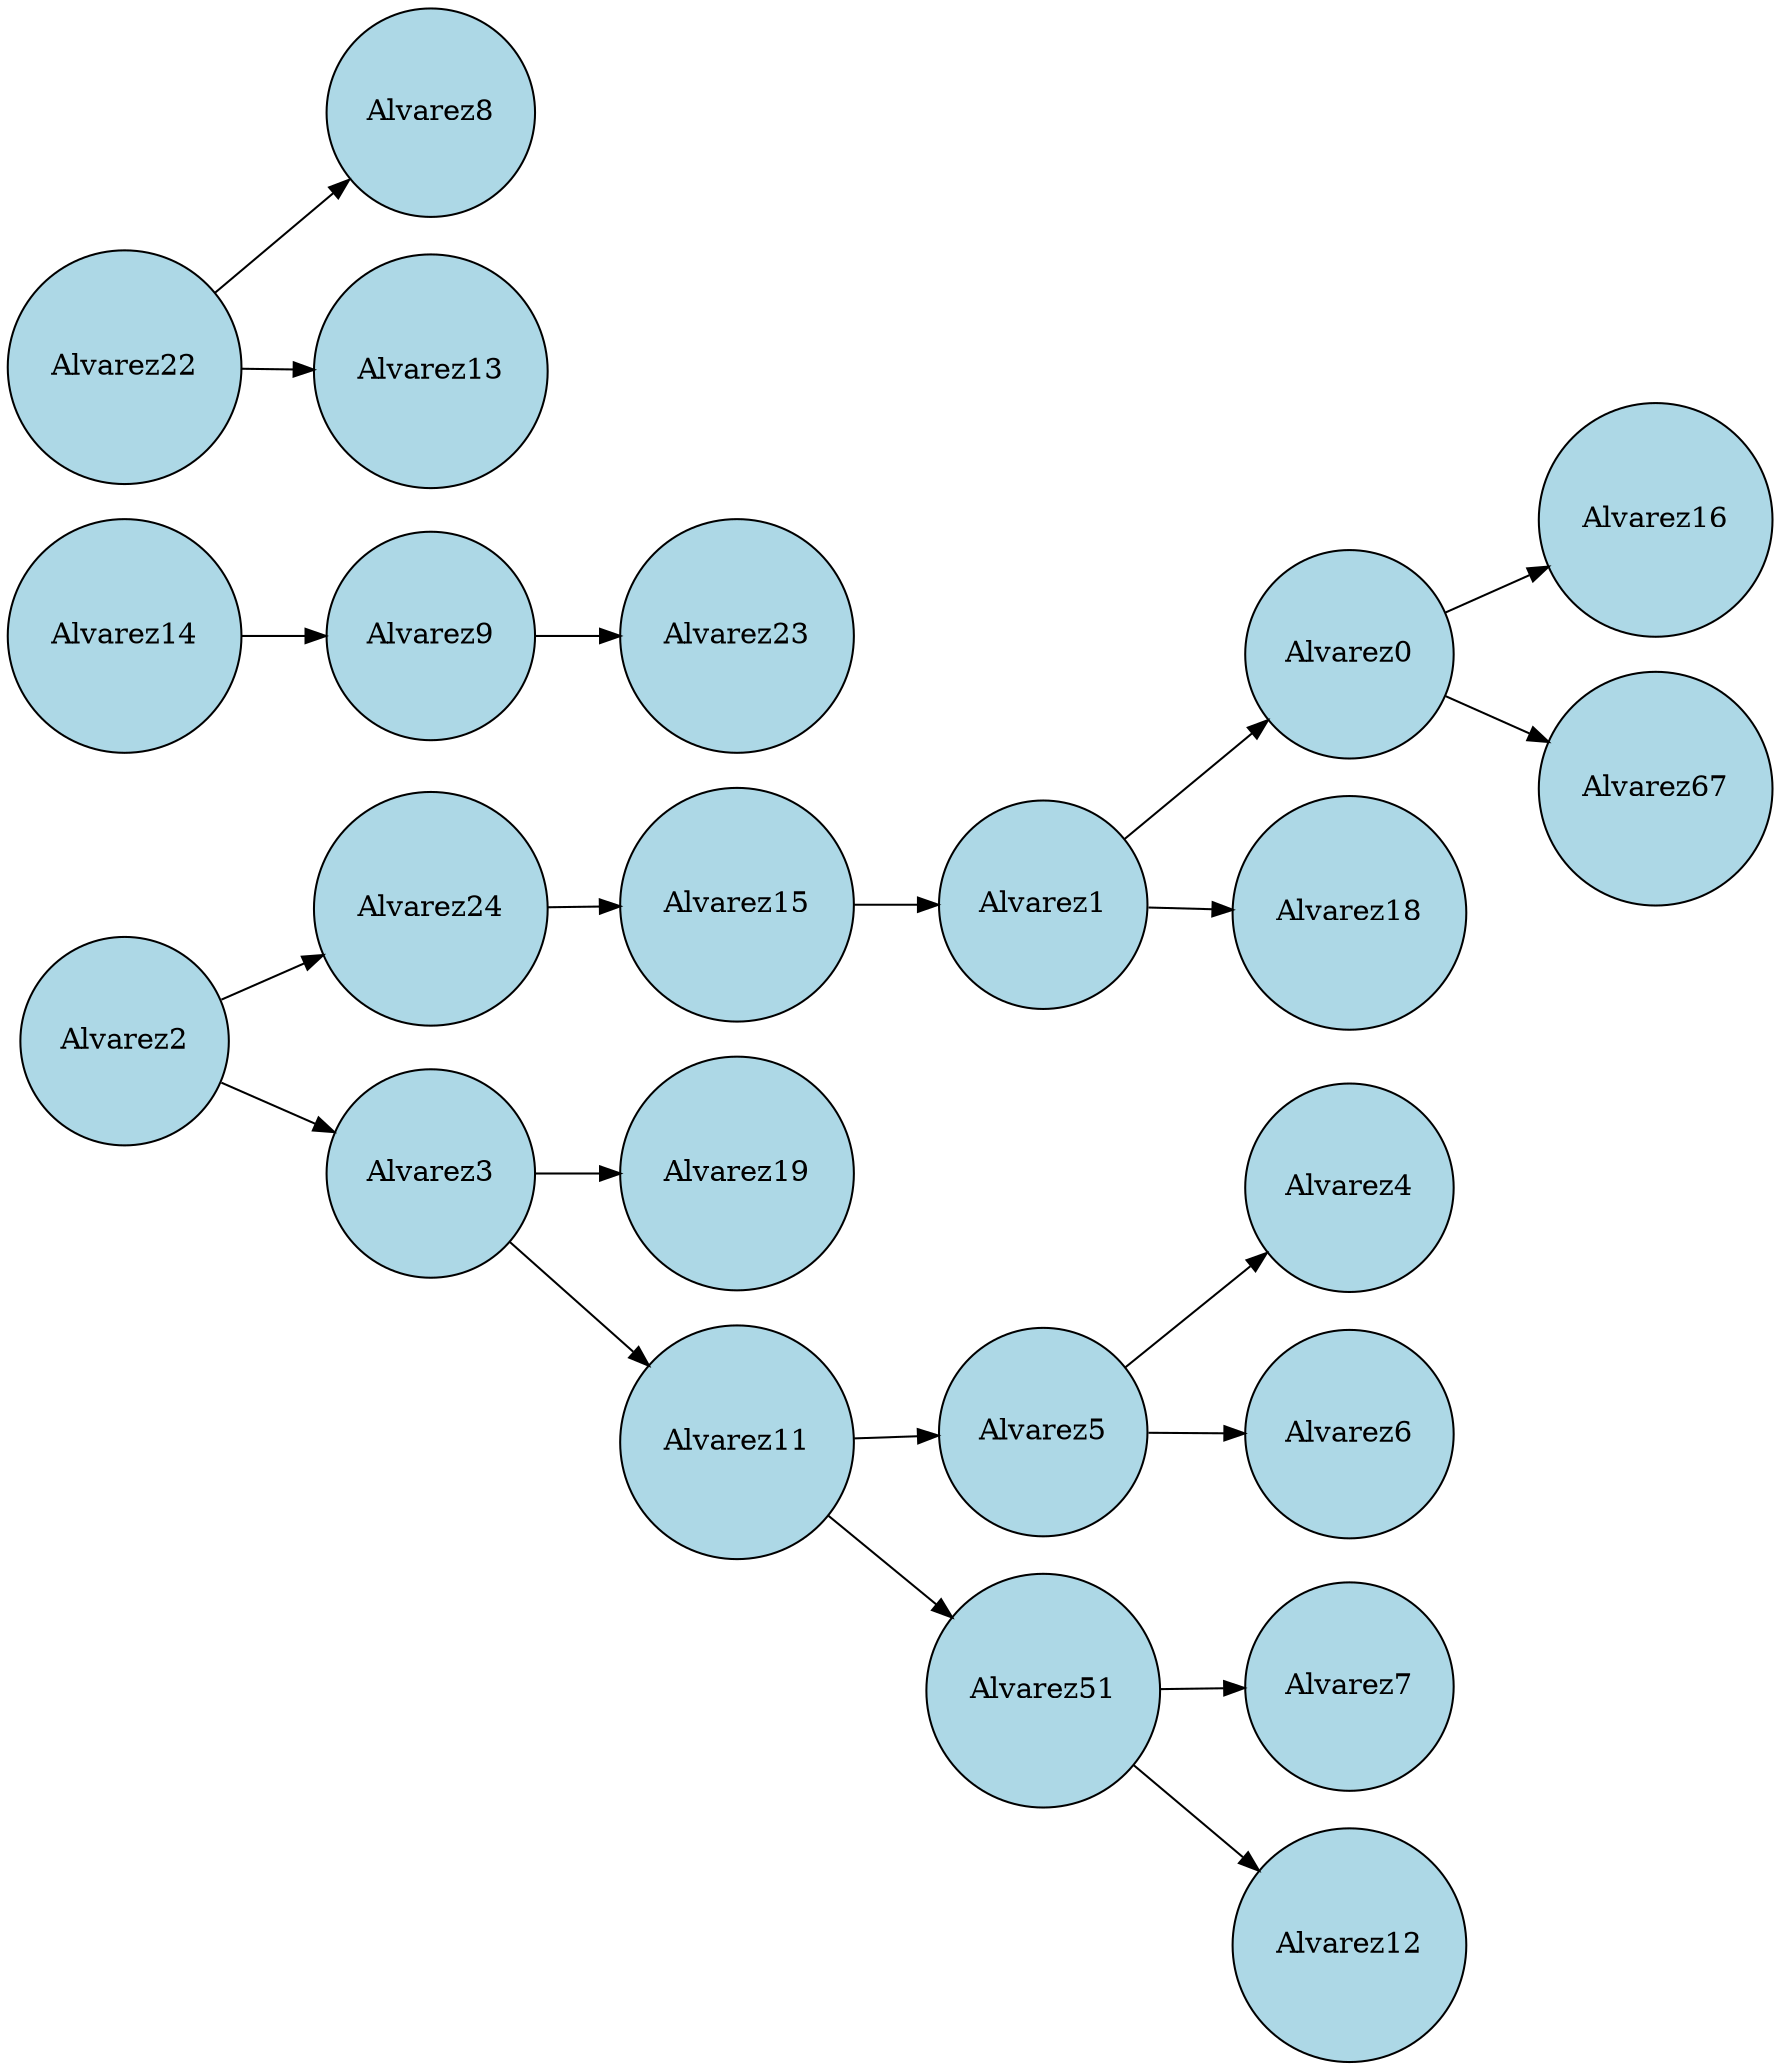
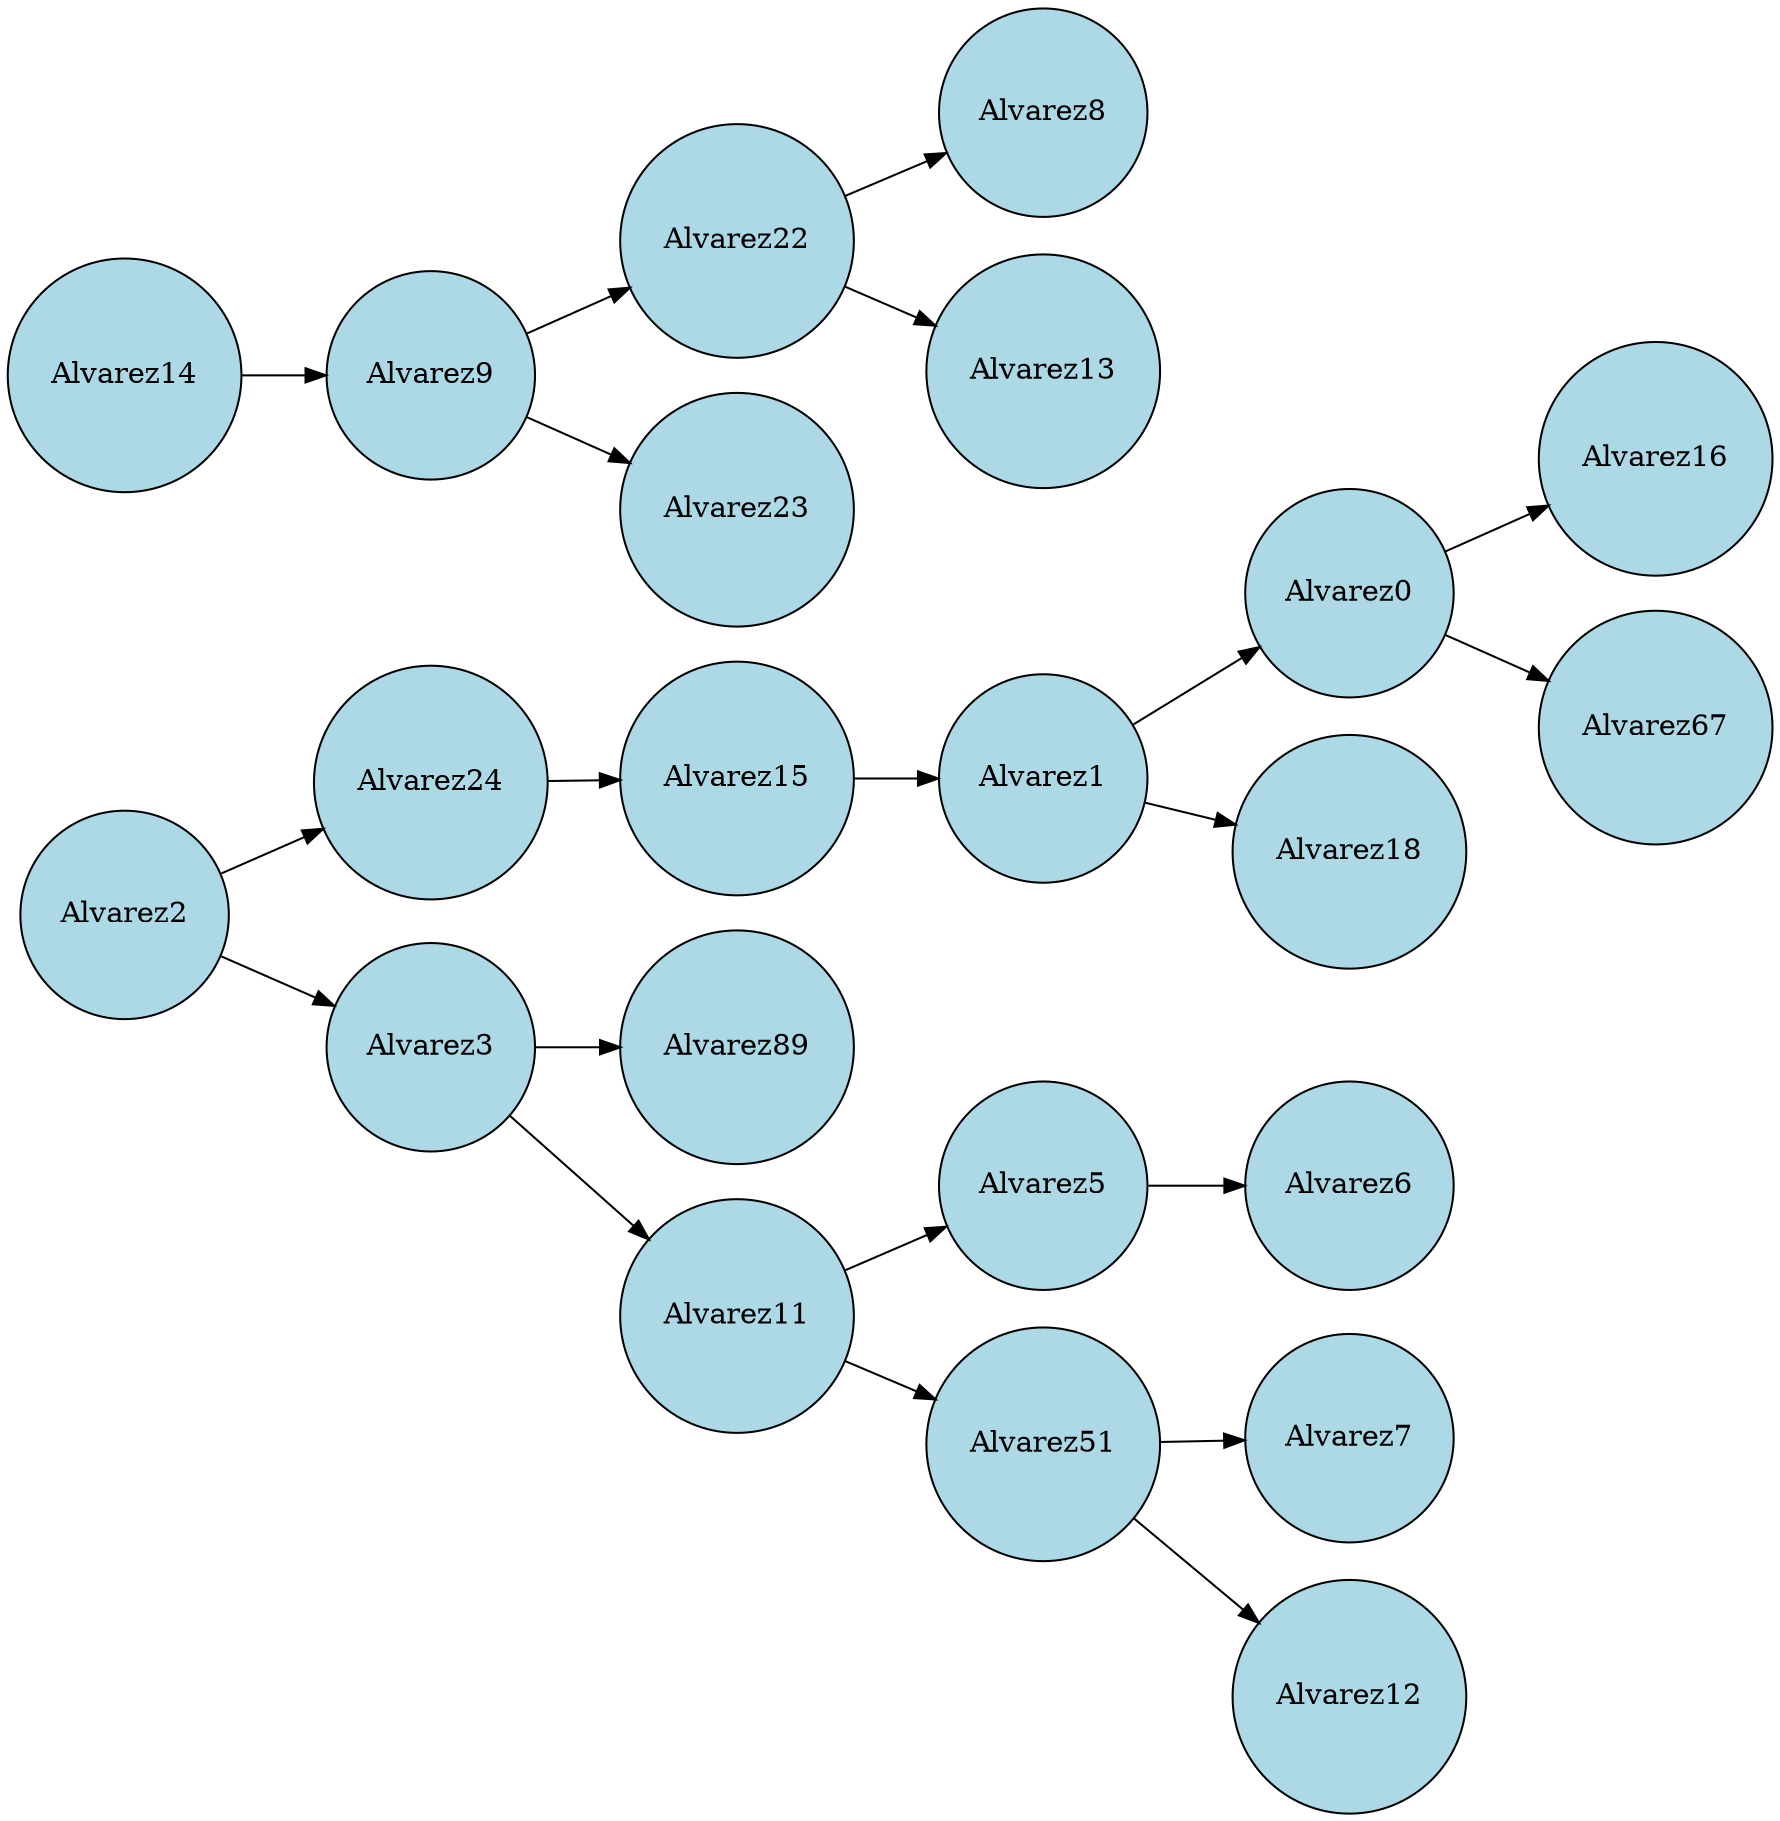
  digraph {
    rankdir=LR
    node [fillcolor=lightblue fontcolor=black shape=circle style=filled]
    n1 [label=Alvarez2]
    n2 [label=Alvarez24]
    n3 [label=Alvarez3]
    n4 [label=Alvarez15]
-   n5 [label=Alvarez19]
+   n5 [label=Alvarez89]
    n6 [label=Alvarez11]
    n7 [label=Alvarez14]
    n8 [label=Alvarez9]
    n9 [label=Alvarez1]
    n10 [label=Alvarez22]
    n11 [label=Alvarez23]
    n12 [label=Alvarez8]
    n13 [label=Alvarez13]
    n14 [label=Alvarez0]
    n15 [label=Alvarez18]
    n16 [label=Alvarez16]
    n17 [label=Alvarez67]
    n18 [label=Alvarez5]
    n19 [label=Alvarez51]
-   n20 [label=Alvarez4]
    n21 [label=Alvarez6]
    n22 [label=Alvarez7]
    n23 [label=Alvarez12]
    n1 -> n2
    n1 -> n3
    n2 -> n4
    n3 -> n5
    n3 -> n6
    n4 -> n9
    n6 -> n18
    n6 -> n19
    n7 -> n8
+   n8 -> n10
    n8 -> n11
    n9 -> n14
    n9 -> n15
    n10 -> n12
    n10 -> n13
    n14 -> n16
    n14 -> n17
-   n18 -> n20
    n18 -> n21
    n19 -> n22
    n19 -> n23
  }
